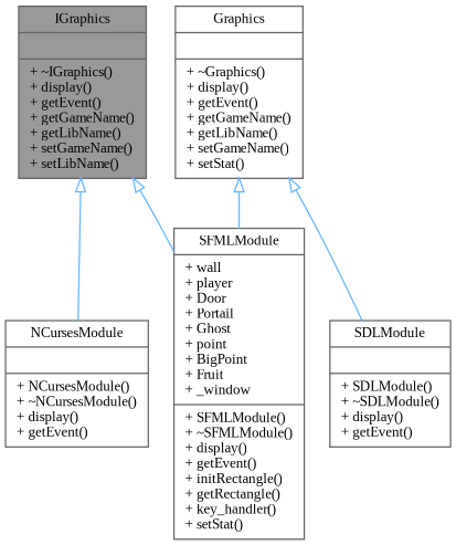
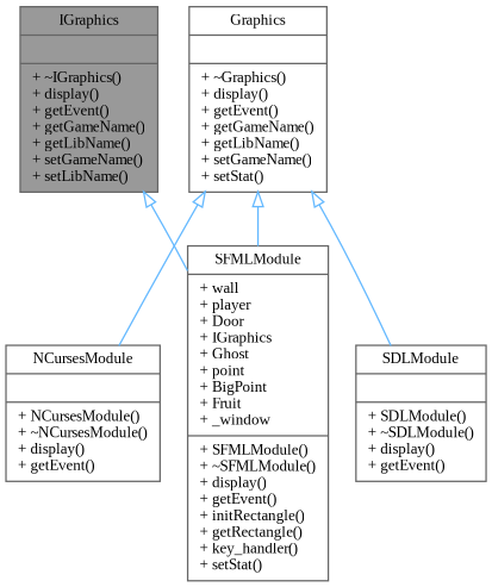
  digraph {
    fontname="Liberation Serif"
    node [color=gray40 fillcolor=white fontname="Liberation Serif" fontsize=10 shape=record style=filled]
    edge [arrowtail=onormal color=steelblue1 dir=back fontname="Liberation Serif" fontsize=10 labelfontname=Helvetica labelfontsize=10 style=solid]
    n1 [fillcolor=grey60 fontcolor=black height=0.2 label="{IGraphics\n||+ ~IGraphics()\l+ display()\l+ getEvent()\l+ getGameName()\l+ getLibName()\l+ setGameName()\l+ setLibName()\l}" width=0.4]
-   n2 [height=0.2 label="{SFMLModule\n|+ wall\l+ player\l+ Door\l+ Portail\l+ Ghost\l+ point\l+ BigPoint\l+ Fruit\l+ _window\l|+ SFMLModule()\l+ ~SFMLModule()\l+ display()\l+ getEvent()\l+ initRectangle()\l+ getRectangle()\l+ key_handler()\l+ setStat()\l}" width=0.4]
+   n2 [height=0.2 label="{SFMLModule\n|+ wall\l+ player\l+ Door\l+ IGraphics\l+ Ghost\l+ point\l+ BigPoint\l+ Fruit\l+ _window\l|+ SFMLModule()\l+ ~SFMLModule()\l+ display()\l+ getEvent()\l+ initRectangle()\l+ getRectangle()\l+ key_handler()\l+ setStat()\l}" width=0.4]
    n3 [height=0.2 label="{Graphics\n||+ ~Graphics()\l+ display()\l+ getEvent()\l+ getGameName()\l+ getLibName()\l+ setGameName()\l+ setStat()\l}" width=0.4]
    n4 [height=0.2 label="{NCursesModule\n||+ NCursesModule()\l+ ~NCursesModule()\l+ display()\l+ getEvent()\l}" width=0.4]
    n5 [height=0.2 label="{SDLModule\n||+ SDLModule()\l+ ~SDLModule()\l+ display()\l+ getEvent()\l}" width=0.4]
    n1 -> n2
    n3 -> n2
-   n1 -> n4
+   n3 -> n4
    n3 -> n5
  }
